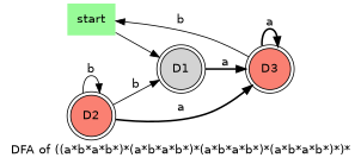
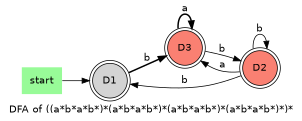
  digraph {
    fontname="DejaVu Sans"
    label="DFA of ((a*b*a*b*)*(a*b*a*b*)*(a*b*a*b*)*(a*b*a*b*)*)*"
    rankdir=LR
    node [fillcolor=salmon fontname="DejaVu Sans" shape=doublecircle style=filled]
    edge [fontname="DejaVu Sans" style=solid]
    start [fillcolor=palegreen shape=none]
    n2 [fillcolor=lightgrey label=D1]
    n3 [label=D3]
    n4 [label=D2]
    start -> n2
-   n2 -> n3 [label=a style=bold]
+   n2 -> n3 [label=b style=bold]
    n3 -> n3 [label=a style=bold]
-   n3 -> start [label=b]
+   n3 -> n4 [label=b]
    n4 -> n2 [label=b]
-   n4 -> n3 [label=a style=bold]
+   n4 -> n3 [label=a]
    n4 -> n4 [label=b]
  }
